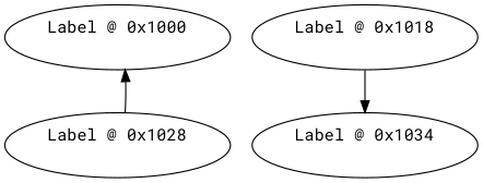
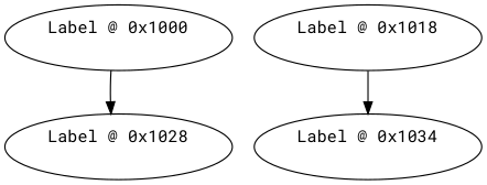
  digraph {
    fontname="Roboto Mono"
    node [fontname="Roboto Mono"]
    edge [fontname="Roboto Mono"]
    n1 [label="Label @ 0x1000\l "]
    n2 [label="Label @ 0x1028\l "]
    n3 [label="Label @ 0x1018\l "]
    n4 [label="Label @ 0x1034\l "]
-   n2 -> n1
+   n1 -> n2
    n3 -> n4
  }
